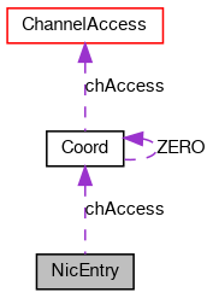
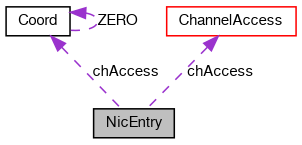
  digraph {
    node [color=black fillcolor=white fontname=FreeSans fontsize=10 shape=record style=filled]
    edge [color=darkorchid3 dir=back fontname=FreeSans fontsize=10 labelfontname=FreeSans labelfontsize=10 style=dashed]
    n1 [fillcolor=grey75 fontcolor=black height=0.2 label=NicEntry width=0.4]
    n2 [height=0.2 label=Coord width=0.4]
    n3 [color=red height=0.2 label=ChannelAccess width=0.4]
    n2 -> n1 [label=chAccess]
    n2 -> n2 [label=ZERO]
-   n3 -> n2 [label=chAccess]
+   n3 -> n1 [label=chAccess]
  }
